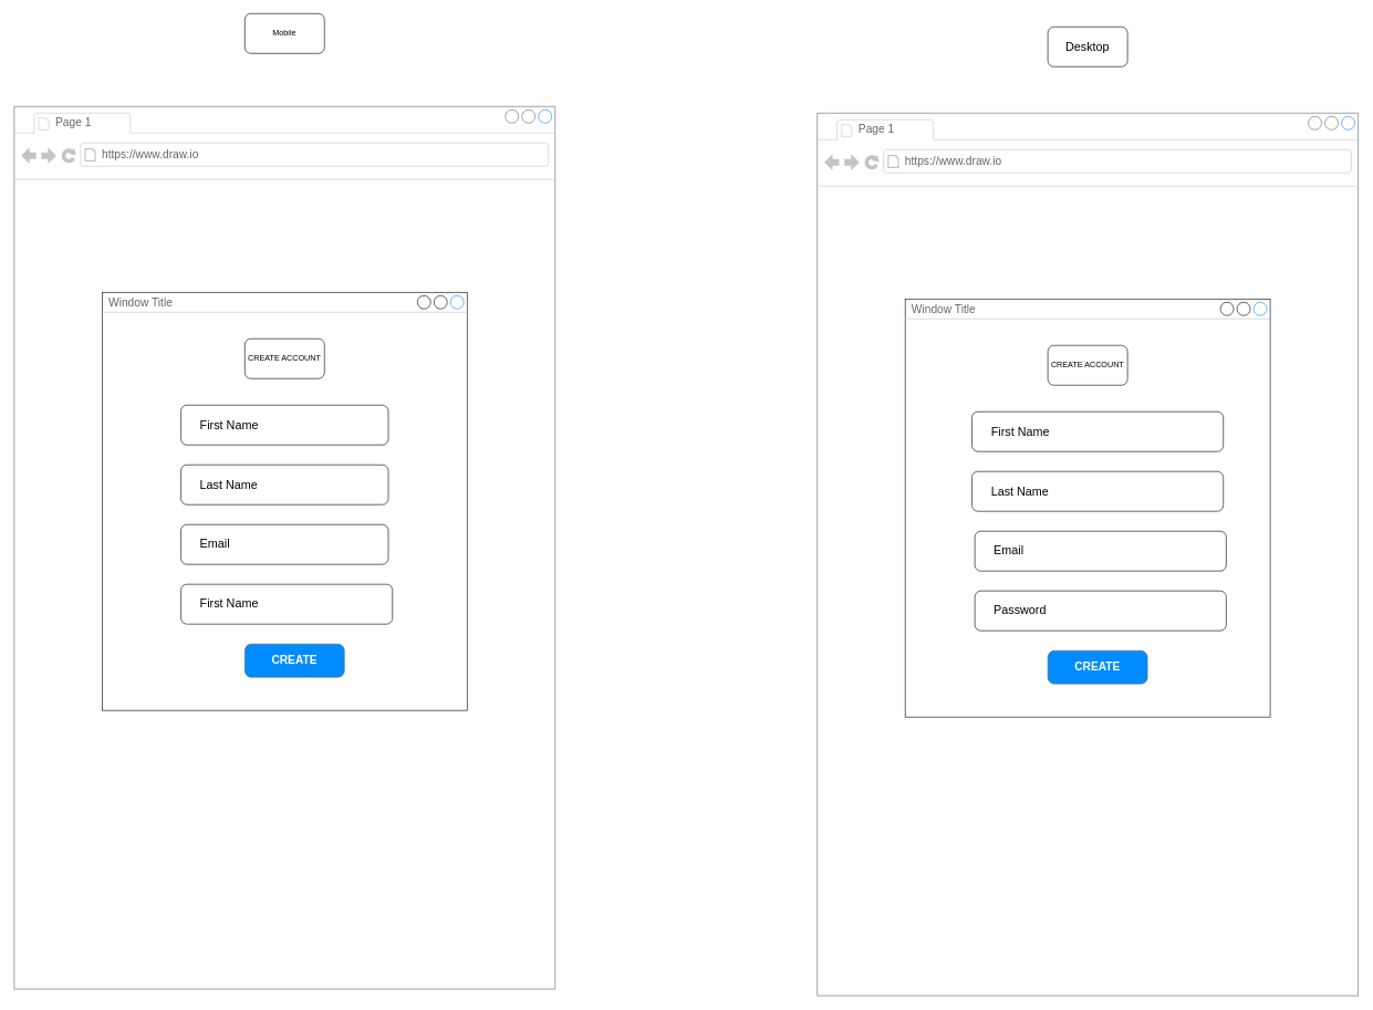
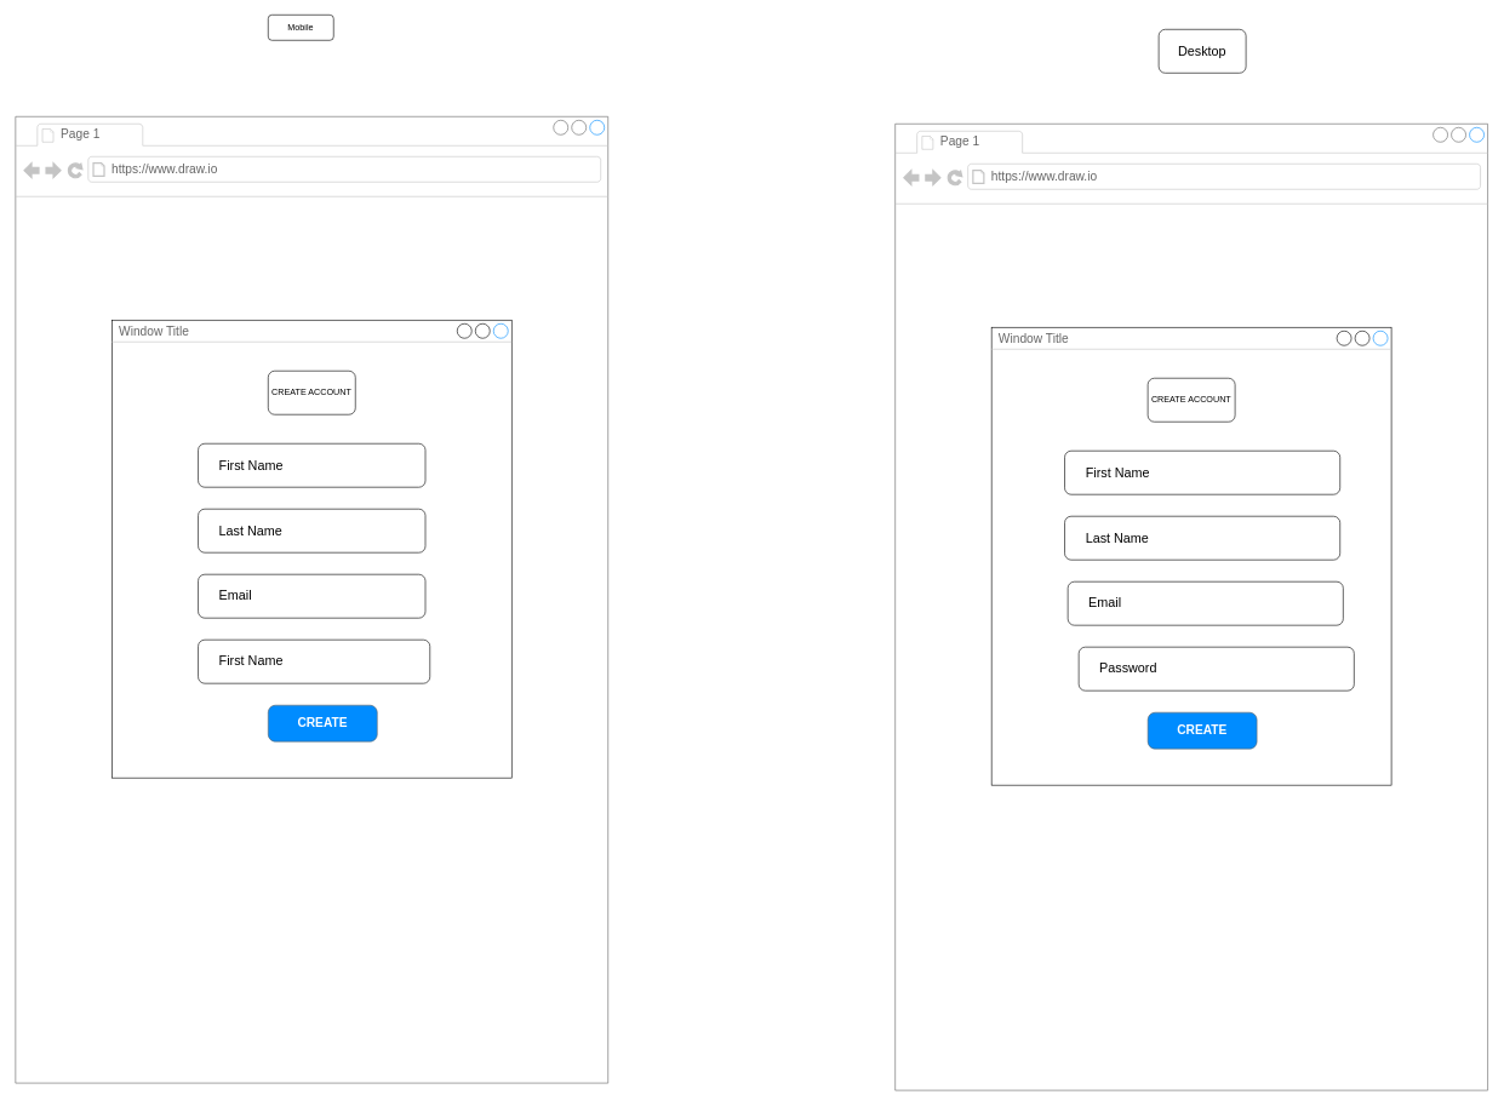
  <mxCell id="0" />
  <mxCell id="1" parent="0" />
- <mxCell id="2" value="Mobile" style="rounded=1;whiteSpace=wrap;html=1;" vertex="1" parent="1"><mxGeometry x="368" y="20" width="120" height="60" as="geometry" /></mxCell>
+ <mxCell id="2" value="Mobile" style="rounded=1;whiteSpace=wrap;html=1;" vertex="1" parent="1"><mxGeometry x="368" y="20" width="90" height="35" as="geometry" /></mxCell>
  <mxCell id="3" value="" style="strokeWidth=1;shadow=0;dashed=0;align=center;html=1;shape=mxgraph.mockup.containers.browserWindow;rSize=0;strokeColor=#666666;strokeColor2=#008cff;strokeColor3=#c4c4c4;mainText=,;recursiveResize=0;" vertex="1" parent="1"><mxGeometry x="20.5" y="160" width="815" height="1330" as="geometry" /></mxCell>
  <mxCell id="4" value="Page 1" style="strokeWidth=1;shadow=0;dashed=0;align=center;html=1;shape=mxgraph.mockup.containers.anchor;fontSize=17;fontColor=#666666;align=left;" vertex="1" parent="3"><mxGeometry x="60" y="12" width="110" height="26" as="geometry" /></mxCell>
  <mxCell id="5" value="https://www.draw.io" style="strokeWidth=1;shadow=0;dashed=0;align=center;html=1;shape=mxgraph.mockup.containers.anchor;rSize=0;fontSize=17;fontColor=#666666;align=left;" vertex="1" parent="3"><mxGeometry x="130" y="60" width="250" height="26" as="geometry" /></mxCell>
  <mxCell id="6" value="Window Title" style="strokeWidth=1;shadow=0;dashed=0;align=center;html=1;shape=mxgraph.mockup.containers.window;align=left;verticalAlign=top;spacingLeft=8;strokeColor2=#008cff;strokeColor3=#c4c4c4;fontColor=#666666;mainText=;fontSize=17;labelBackgroundColor=none;" vertex="1" parent="3"><mxGeometry x="132.5" y="280" width="550" height="630" as="geometry" /></mxCell>
  <mxCell id="7" value="CREATE ACCOUNT" style="rounded=1;whiteSpace=wrap;html=1;" vertex="1" parent="3"><mxGeometry x="347.5" y="350" width="120" height="60" as="geometry" /></mxCell>
  <mxCell id="8" value="&lt;span style=&quot;white-space: pre;&quot;&gt;&#09;&lt;/span&gt;&lt;font style=&quot;font-size: 18px;&quot;&gt;First Name&lt;/font&gt;" style="rounded=1;whiteSpace=wrap;html=1;align=left;" vertex="1" parent="3"><mxGeometry x="251.25" y="450" width="312.5" height="60" as="geometry" /></mxCell>
  <mxCell id="9" value="&lt;span style=&quot;white-space: pre;&quot;&gt;&#09;&lt;/span&gt;&lt;span style=&quot;font-size: 18px;&quot;&gt;Last Name&lt;/span&gt;" style="rounded=1;whiteSpace=wrap;html=1;align=left;" vertex="1" parent="3"><mxGeometry x="251.25" y="540" width="312.5" height="60" as="geometry" /></mxCell>
  <mxCell id="10" value="&lt;span style=&quot;white-space: pre;&quot;&gt;&#09;&lt;/span&gt;&lt;span style=&quot;font-size: 18px;&quot;&gt;Email&lt;/span&gt;" style="rounded=1;whiteSpace=wrap;html=1;align=left;" vertex="1" parent="3"><mxGeometry x="251.25" y="630" width="312.5" height="60" as="geometry" /></mxCell>
  <mxCell id="11" value="&lt;span style=&quot;white-space: pre;&quot;&gt;&#09;&lt;/span&gt;&lt;font style=&quot;font-size: 18px;&quot;&gt;First Name&lt;/font&gt;" style="rounded=1;whiteSpace=wrap;html=1;align=left;" vertex="1" parent="3"><mxGeometry x="251.25" y="720" width="318.75" height="60" as="geometry" /></mxCell>
  <mxCell id="12" value="CREATE" style="strokeWidth=1;shadow=0;dashed=0;align=center;html=1;shape=mxgraph.mockup.buttons.button;strokeColor=#666666;fontColor=#ffffff;mainText=;buttonStyle=round;fontSize=17;fontStyle=1;fillColor=#008cff;whiteSpace=wrap;" vertex="1" parent="3"><mxGeometry x="347.5" y="810" width="150" height="50" as="geometry" /></mxCell>
- <mxCell id="13" value="Desktop" style="rounded=1;whiteSpace=wrap;html=1;fontSize=18;" vertex="1" parent="1"><mxGeometry x="1578" y="40" width="120" height="60" as="geometry" /></mxCell>
+ <mxCell id="13" value="Desktop" style="rounded=1;whiteSpace=wrap;html=1;fontSize=18;" vertex="1" parent="1"><mxGeometry x="1593" y="40" width="120" height="60" as="geometry" /></mxCell>
  <mxCell id="14" value="" style="strokeWidth=1;shadow=0;dashed=0;align=center;html=1;shape=mxgraph.mockup.containers.browserWindow;rSize=0;strokeColor=#666666;strokeColor2=#008cff;strokeColor3=#c4c4c4;mainText=,;recursiveResize=0;" vertex="1" parent="1"><mxGeometry x="1230.5" y="170" width="815" height="1330" as="geometry" /></mxCell>
  <mxCell id="15" value="Page 1" style="strokeWidth=1;shadow=0;dashed=0;align=center;html=1;shape=mxgraph.mockup.containers.anchor;fontSize=17;fontColor=#666666;align=left;" vertex="1" parent="14"><mxGeometry x="60" y="12" width="110" height="26" as="geometry" /></mxCell>
  <mxCell id="16" value="https://www.draw.io" style="strokeWidth=1;shadow=0;dashed=0;align=center;html=1;shape=mxgraph.mockup.containers.anchor;rSize=0;fontSize=17;fontColor=#666666;align=left;" vertex="1" parent="14"><mxGeometry x="130" y="60" width="250" height="26" as="geometry" /></mxCell>
  <mxCell id="17" value="Window Title" style="strokeWidth=1;shadow=0;dashed=0;align=center;html=1;shape=mxgraph.mockup.containers.window;align=left;verticalAlign=top;spacingLeft=8;strokeColor2=#008cff;strokeColor3=#c4c4c4;fontColor=#666666;mainText=;fontSize=17;labelBackgroundColor=none;" vertex="1" parent="14"><mxGeometry x="132.5" y="280" width="550" height="630" as="geometry" /></mxCell>
  <mxCell id="18" value="CREATE ACCOUNT" style="rounded=1;whiteSpace=wrap;html=1;" vertex="1" parent="14"><mxGeometry x="347.5" y="350" width="120" height="60" as="geometry" /></mxCell>
  <mxCell id="19" value="&lt;span style=&quot;white-space: pre;&quot;&gt;&#09;&lt;/span&gt;&lt;font style=&quot;font-size: 18px;&quot;&gt;First Name&lt;/font&gt;" style="rounded=1;whiteSpace=wrap;html=1;align=left;" vertex="1" parent="14"><mxGeometry x="233.13" y="450" width="378.75" height="60" as="geometry" /></mxCell>
  <mxCell id="20" value="&lt;span style=&quot;white-space: pre;&quot;&gt;&#09;&lt;/span&gt;&lt;span style=&quot;font-size: 18px;&quot;&gt;Last Name&lt;/span&gt;" style="rounded=1;whiteSpace=wrap;html=1;align=left;" vertex="1" parent="14"><mxGeometry x="233.13" y="540" width="378.75" height="60" as="geometry" /></mxCell>
  <mxCell id="21" value="&lt;span style=&quot;white-space: pre;&quot;&gt;&#09;&lt;/span&gt;&lt;span style=&quot;font-size: 18px;&quot;&gt;Email&lt;/span&gt;" style="rounded=1;whiteSpace=wrap;html=1;align=left;" vertex="1" parent="14"><mxGeometry x="237.5" y="630" width="378.75" height="60" as="geometry" /></mxCell>
- <mxCell id="22" value="&lt;span style=&quot;white-space: pre;&quot;&gt;&#09;&lt;/span&gt;&lt;span style=&quot;font-size: 18px;&quot;&gt;Password&lt;/span&gt;" style="rounded=1;whiteSpace=wrap;html=1;align=left;" vertex="1" parent="14"><mxGeometry x="237.5" y="720" width="378.75" height="60" as="geometry" /></mxCell>
+ <mxCell id="22" value="&lt;span style=&quot;white-space: pre;&quot;&gt;&#09;&lt;/span&gt;&lt;span style=&quot;font-size: 18px;&quot;&gt;Password&lt;/span&gt;" style="rounded=1;whiteSpace=wrap;html=1;align=left;" vertex="1" parent="14"><mxGeometry x="252.5" y="720" width="378.75" height="60" as="geometry" /></mxCell>
  <mxCell id="23" value="CREATE" style="strokeWidth=1;shadow=0;dashed=0;align=center;html=1;shape=mxgraph.mockup.buttons.button;strokeColor=#666666;fontColor=#ffffff;mainText=;buttonStyle=round;fontSize=17;fontStyle=1;fillColor=#008cff;whiteSpace=wrap;" vertex="1" parent="14"><mxGeometry x="347.5" y="810" width="150" height="50" as="geometry" /></mxCell>
